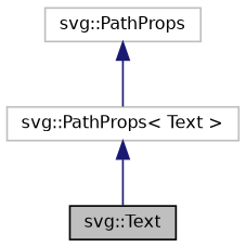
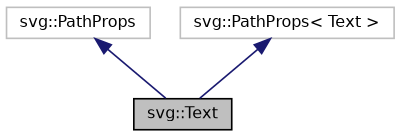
  digraph {
    node [color=grey75 fillcolor=white fontname=Helvetica fontsize=10 shape=record style=filled]
    edge [color=midnightblue dir=back fontname=Helvetica fontsize=10 labelfontname=Helvetica labelfontsize=10 style=solid]
    n1 [color=black fillcolor=grey75 fontcolor=black height=0.2 label="svg::Text" width=0.4]
    n2 [height=0.2 label="svg::PathProps" width=0.4]
    n3 [height=0.2 label="svg::PathProps\< Text \>" width=0.4]
-   n2 -> n3
+   n2 -> n1
    n3 -> n1
  }
